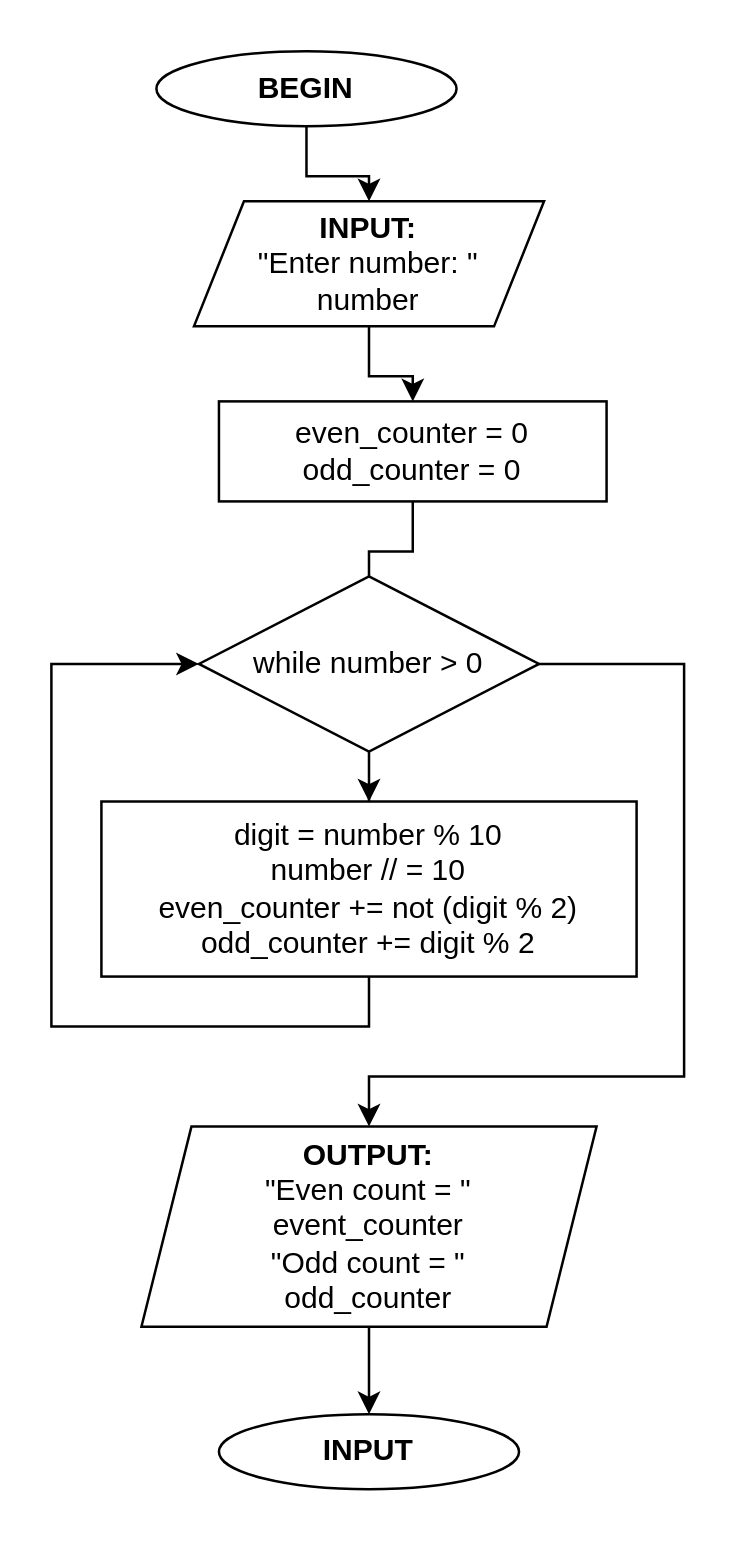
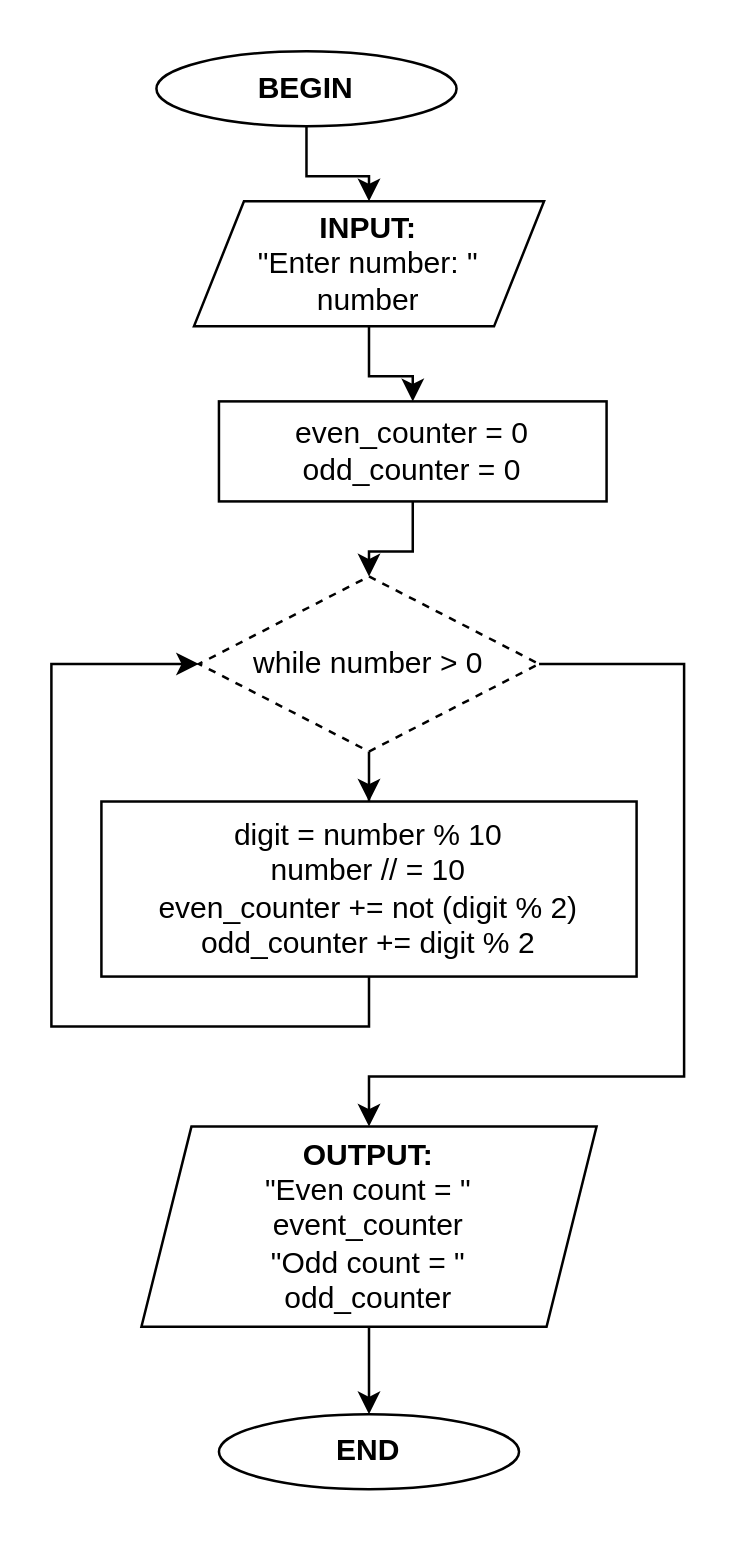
  <mxCell id="0" />
  <mxCell id="1" parent="0" />
  <mxCell id="2" style="edgeStyle=orthogonalEdgeStyle;rounded=0;orthogonalLoop=1;jettySize=auto;html=1;entryX=0.5;entryY=0;entryDx=0;entryDy=0;" parent="1" source="3" target="5" edge="1"><mxGeometry relative="1" as="geometry" /></mxCell>
  <mxCell id="3" value="&lt;b&gt;BEGIN&lt;/b&gt;" style="ellipse;whiteSpace=wrap;html=1;" parent="1" vertex="1"><mxGeometry x="62" y="20" width="120" height="30" as="geometry" /></mxCell>
  <mxCell id="4" style="edgeStyle=orthogonalEdgeStyle;rounded=0;orthogonalLoop=1;jettySize=auto;html=1;entryX=0.5;entryY=0;entryDx=0;entryDy=0;" parent="1" source="5" target="7" edge="1"><mxGeometry relative="1" as="geometry" /></mxCell>
  <mxCell id="5" value="&lt;b&gt;INPUT:&lt;/b&gt;&lt;br&gt;&quot;Enter number: &quot;&lt;br&gt;number" style="shape=parallelogram;perimeter=parallelogramPerimeter;whiteSpace=wrap;html=1;fixedSize=1;" parent="1" vertex="1"><mxGeometry x="77" y="80" width="140" height="50" as="geometry" /></mxCell>
- <mxCell id="6" style="edgeStyle=orthogonalEdgeStyle;rounded=0;orthogonalLoop=1;jettySize=auto;html=1;entryX=0.5;entryY=0;entryDx=0;entryDy=0;endArrow=none;" parent="1" source="7" target="10" edge="1"><mxGeometry relative="1" as="geometry" /></mxCell>
+ <mxCell id="6" style="edgeStyle=orthogonalEdgeStyle;rounded=0;orthogonalLoop=1;jettySize=auto;html=1;entryX=0.5;entryY=0;entryDx=0;entryDy=0;" parent="1" source="7" target="10" edge="1"><mxGeometry relative="1" as="geometry" /></mxCell>
  <mxCell id="7" value="even_counter = 0&lt;br&gt;odd_counter = 0" style="rounded=0;whiteSpace=wrap;html=1;" parent="1" vertex="1"><mxGeometry x="87" y="160" width="155" height="40" as="geometry" /></mxCell>
  <mxCell id="8" style="edgeStyle=orthogonalEdgeStyle;rounded=0;orthogonalLoop=1;jettySize=auto;html=1;" parent="1" source="10" target="12" edge="1"><mxGeometry relative="1" as="geometry" /></mxCell>
  <mxCell id="9" style="edgeStyle=orthogonalEdgeStyle;rounded=0;orthogonalLoop=1;jettySize=auto;html=1;" parent="1" source="10" target="14" edge="1"><mxGeometry relative="1" as="geometry"><Array as="points"><mxPoint x="273" y="265" /><mxPoint x="273" y="430" /><mxPoint x="147" y="430" /></Array></mxGeometry></mxCell>
- <mxCell id="10" value="while number &amp;gt; 0" style="rhombus;whiteSpace=wrap;html=1;" parent="1" vertex="1"><mxGeometry x="79" y="230" width="136" height="70" as="geometry" /></mxCell>
+ <mxCell id="10" value="while number &amp;gt; 0" style="rhombus;whiteSpace=wrap;html=1;dashed=1;" parent="1" vertex="1"><mxGeometry x="79" y="230" width="136" height="70" as="geometry" /></mxCell>
  <mxCell id="11" style="edgeStyle=orthogonalEdgeStyle;rounded=0;orthogonalLoop=1;jettySize=auto;html=1;entryX=0;entryY=0.5;entryDx=0;entryDy=0;" parent="1" source="12" target="10" edge="1"><mxGeometry relative="1" as="geometry"><Array as="points"><mxPoint x="147" y="410" /><mxPoint x="20" y="410" /><mxPoint x="20" y="265" /></Array></mxGeometry></mxCell>
  <mxCell id="12" value="digit = number % 10&lt;br&gt;number // = 10&lt;br&gt;even_counter += not (digit % 2)&lt;br&gt;odd_counter += digit % 2" style="rounded=0;whiteSpace=wrap;html=1;" parent="1" vertex="1"><mxGeometry x="40" y="320" width="214" height="70" as="geometry" /></mxCell>
  <mxCell id="13" style="edgeStyle=orthogonalEdgeStyle;rounded=0;orthogonalLoop=1;jettySize=auto;html=1;entryX=0.5;entryY=0;entryDx=0;entryDy=0;" parent="1" source="14" target="15" edge="1"><mxGeometry relative="1" as="geometry" /></mxCell>
  <mxCell id="14" value="&lt;b&gt;OUTPUT:&lt;/b&gt;&lt;br&gt;&quot;Even count = &quot;&lt;br&gt;event_counter&lt;br&gt;&quot;Odd count = &quot;&lt;br&gt;odd_counter" style="shape=parallelogram;perimeter=parallelogramPerimeter;whiteSpace=wrap;html=1;fixedSize=1;" parent="1" vertex="1"><mxGeometry x="56" y="450" width="182" height="80" as="geometry" /></mxCell>
- <mxCell id="15" value="&lt;b&gt;INPUT&lt;/b&gt;" style="ellipse;whiteSpace=wrap;html=1;" parent="1" vertex="1"><mxGeometry x="87" y="565" width="120" height="30" as="geometry" /></mxCell>
+ <mxCell id="15" value="&lt;b&gt;END&lt;/b&gt;" style="ellipse;whiteSpace=wrap;html=1;" parent="1" vertex="1"><mxGeometry x="87" y="565" width="120" height="30" as="geometry" /></mxCell>
